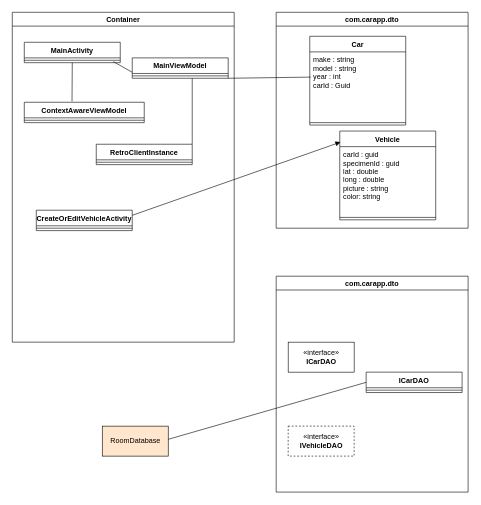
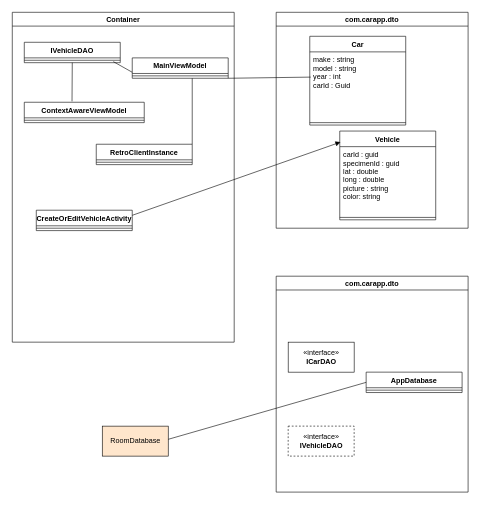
  <mxCell id="0" />
  <mxCell id="1" parent="0" />
  <mxCell id="2" value="com.carapp.dto" style="swimlane;" parent="1" vertex="1"><mxGeometry x="460" y="20" width="320" height="360" as="geometry" /></mxCell>
  <mxCell id="3" value="Car" style="swimlane;fontStyle=1;align=center;verticalAlign=top;childLayout=stackLayout;horizontal=1;startSize=26;horizontalStack=0;resizeParent=1;resizeParentMax=0;resizeLast=0;collapsible=1;marginBottom=0;" parent="2" vertex="1"><mxGeometry x="56" y="40" width="160" height="148" as="geometry" /></mxCell>
  <mxCell id="4" value="make : string&#10;model : string&#10;year : int&#10;carId : Guid" style="text;strokeColor=none;fillColor=none;align=left;verticalAlign=top;spacingLeft=4;spacingRight=4;overflow=hidden;rotatable=0;points=[[0,0.5],[1,0.5]];portConstraint=eastwest;" parent="3" vertex="1"><mxGeometry y="26" width="160" height="114" as="geometry" /></mxCell>
  <mxCell id="5" value="" style="line;strokeWidth=1;fillColor=none;align=left;verticalAlign=middle;spacingTop=-1;spacingLeft=3;spacingRight=3;rotatable=0;labelPosition=right;points=[];portConstraint=eastwest;" parent="3" vertex="1"><mxGeometry y="140" width="160" height="8" as="geometry" /></mxCell>
  <mxCell id="6" value="Vehicle" style="swimlane;fontStyle=1;align=center;verticalAlign=top;childLayout=stackLayout;horizontal=1;startSize=26;horizontalStack=0;resizeParent=1;resizeParentMax=0;resizeLast=0;collapsible=1;marginBottom=0;" parent="2" vertex="1"><mxGeometry x="106" y="198" width="160" height="148" as="geometry" /></mxCell>
  <mxCell id="7" value="carId : guid&#10;specimenId : guid&#10;lat : double&#10;long : double&#10;picture : string&#10;color: string" style="text;strokeColor=none;fillColor=none;align=left;verticalAlign=top;spacingLeft=4;spacingRight=4;overflow=hidden;rotatable=0;points=[[0,0.5],[1,0.5]];portConstraint=eastwest;" parent="6" vertex="1"><mxGeometry y="26" width="160" height="114" as="geometry" /></mxCell>
  <mxCell id="8" value="" style="line;strokeWidth=1;fillColor=none;align=left;verticalAlign=middle;spacingTop=-1;spacingLeft=3;spacingRight=3;rotatable=0;labelPosition=right;points=[];portConstraint=eastwest;" parent="6" vertex="1"><mxGeometry y="140" width="160" height="8" as="geometry" /></mxCell>
  <mxCell id="9" value="Container" style="swimlane;" parent="1" vertex="1"><mxGeometry x="20" y="20" width="370" height="550" as="geometry" /></mxCell>
- <mxCell id="10" value="MainActivity" style="swimlane;fontStyle=1;align=center;verticalAlign=top;childLayout=stackLayout;horizontal=1;startSize=26;horizontalStack=0;resizeParent=1;resizeParentMax=0;resizeLast=0;collapsible=1;marginBottom=0;" parent="9" vertex="1"><mxGeometry x="20" y="50" width="160" height="34" as="geometry" /></mxCell>
+ <mxCell id="10" value="IVehicleDAO" style="swimlane;fontStyle=1;align=center;verticalAlign=top;childLayout=stackLayout;horizontal=1;startSize=26;horizontalStack=0;resizeParent=1;resizeParentMax=0;resizeLast=0;collapsible=1;marginBottom=0;" parent="9" vertex="1"><mxGeometry x="20" y="50" width="160" height="34" as="geometry" /></mxCell>
  <mxCell id="11" value="" style="line;strokeWidth=1;fillColor=none;align=left;verticalAlign=middle;spacingTop=-1;spacingLeft=3;spacingRight=3;rotatable=0;labelPosition=right;points=[];portConstraint=eastwest;" parent="10" vertex="1"><mxGeometry y="26" width="160" height="8" as="geometry" /></mxCell>
  <mxCell id="12" value="MainViewModel&#10;" style="swimlane;fontStyle=1;align=center;verticalAlign=top;childLayout=stackLayout;horizontal=1;startSize=26;horizontalStack=0;resizeParent=1;resizeParentMax=0;resizeLast=0;collapsible=1;marginBottom=0;" parent="9" vertex="1"><mxGeometry x="200" y="76" width="160" height="34" as="geometry" /></mxCell>
  <mxCell id="13" value="" style="line;strokeWidth=1;fillColor=none;align=left;verticalAlign=middle;spacingTop=-1;spacingLeft=3;spacingRight=3;rotatable=0;labelPosition=right;points=[];portConstraint=eastwest;" parent="12" vertex="1"><mxGeometry y="26" width="160" height="8" as="geometry" /></mxCell>
  <mxCell id="14" value="ContextAwareViewModel" style="swimlane;fontStyle=1;align=center;verticalAlign=top;childLayout=stackLayout;horizontal=1;startSize=26;horizontalStack=0;resizeParent=1;resizeParentMax=0;resizeLast=0;collapsible=1;marginBottom=0;" parent="9" vertex="1"><mxGeometry x="20" y="150" width="200" height="34" as="geometry" /></mxCell>
  <mxCell id="15" value="" style="line;strokeWidth=1;fillColor=none;align=left;verticalAlign=middle;spacingTop=-1;spacingLeft=3;spacingRight=3;rotatable=0;labelPosition=right;points=[];portConstraint=eastwest;" parent="14" vertex="1"><mxGeometry y="26" width="200" height="8" as="geometry" /></mxCell>
  <mxCell id="16" value="RetroClientInstance&#10;" style="swimlane;fontStyle=1;align=center;verticalAlign=top;childLayout=stackLayout;horizontal=1;startSize=26;horizontalStack=0;resizeParent=1;resizeParentMax=0;resizeLast=0;collapsible=1;marginBottom=0;" parent="9" vertex="1"><mxGeometry x="140" y="220" width="160" height="34" as="geometry" /></mxCell>
  <mxCell id="17" value="" style="line;strokeWidth=1;fillColor=none;align=left;verticalAlign=middle;spacingTop=-1;spacingLeft=3;spacingRight=3;rotatable=0;labelPosition=right;points=[];portConstraint=eastwest;" parent="16" vertex="1"><mxGeometry y="26" width="160" height="8" as="geometry" /></mxCell>
  <mxCell id="18" value="CreateOrEditVehicleActivity&#10;" style="swimlane;fontStyle=1;align=center;verticalAlign=top;childLayout=stackLayout;horizontal=1;startSize=26;horizontalStack=0;resizeParent=1;resizeParentMax=0;resizeLast=0;collapsible=1;marginBottom=0;" parent="9" vertex="1"><mxGeometry x="40" y="330" width="160" height="34" as="geometry" /></mxCell>
  <mxCell id="19" value="" style="line;strokeWidth=1;fillColor=none;align=left;verticalAlign=middle;spacingTop=-1;spacingLeft=3;spacingRight=3;rotatable=0;labelPosition=right;points=[];portConstraint=eastwest;" parent="18" vertex="1"><mxGeometry y="26" width="160" height="8" as="geometry" /></mxCell>
  <mxCell id="20" value="" style="endArrow=none;html=1;exitX=0.928;exitY=0.783;exitDx=0;exitDy=0;exitPerimeter=0;" parent="9" source="11" edge="1"><mxGeometry width="50" height="50" relative="1" as="geometry"><mxPoint x="170" y="90" as="sourcePoint" /><mxPoint x="200" y="100" as="targetPoint" /></mxGeometry></mxCell>
  <mxCell id="21" value="" style="endArrow=none;html=1;exitX=1;exitY=0;exitDx=0;exitDy=0;" parent="9" source="16" edge="1"><mxGeometry width="50" height="50" relative="1" as="geometry"><mxPoint x="250.0" y="160" as="sourcePoint" /><mxPoint x="300" y="110" as="targetPoint" /></mxGeometry></mxCell>
  <mxCell id="22" value="" style="endArrow=none;html=1;exitX=0.398;exitY=-0.045;exitDx=0;exitDy=0;exitPerimeter=0;" parent="9" source="14" edge="1"><mxGeometry width="50" height="50" relative="1" as="geometry"><mxPoint x="50.0" y="134" as="sourcePoint" /><mxPoint x="100" y="84" as="targetPoint" /></mxGeometry></mxCell>
  <mxCell id="23" value="" style="endArrow=block;html=1;entryX=0.008;entryY=0.125;entryDx=0;entryDy=0;entryPerimeter=0;exitX=1;exitY=0.25;exitDx=0;exitDy=0;" parent="1" source="18" target="6" edge="1"><mxGeometry width="50" height="50" relative="1" as="geometry"><mxPoint x="360" y="420" as="sourcePoint" /><mxPoint x="410" y="370" as="targetPoint" /></mxGeometry></mxCell>
  <mxCell id="24" value="" style="endArrow=none;html=1;exitX=1;exitY=1;exitDx=0;exitDy=0;entryX=0.01;entryY=0.369;entryDx=0;entryDy=0;entryPerimeter=0;" parent="1" source="12" target="4" edge="1"><mxGeometry width="50" height="50" relative="1" as="geometry"><mxPoint x="466" y="160" as="sourcePoint" /><mxPoint x="516" y="110" as="targetPoint" /></mxGeometry></mxCell>
  <mxCell id="25" value="com.carapp.dto" style="swimlane;" parent="1" vertex="1"><mxGeometry x="460" y="460" width="320" height="360" as="geometry" /></mxCell>
  <mxCell id="26" value="«interface»&lt;br&gt;&lt;b&gt;ICarDAO&lt;/b&gt;" style="html=1;" parent="25" vertex="1"><mxGeometry x="20" y="110" width="110" height="50" as="geometry" /></mxCell>
  <mxCell id="27" value="«interface»&lt;br&gt;&lt;b&gt;IVehicleDAO&lt;/b&gt;" style="html=1;dashed=1;" parent="25" vertex="1"><mxGeometry x="20" y="250" width="110" height="50" as="geometry" /></mxCell>
- <mxCell id="28" value="ICarDAO&#10;" style="swimlane;fontStyle=1;align=center;verticalAlign=top;childLayout=stackLayout;horizontal=1;startSize=26;horizontalStack=0;resizeParent=1;resizeParentMax=0;resizeLast=0;collapsible=1;marginBottom=0;" parent="25" vertex="1"><mxGeometry x="150" y="160" width="160" height="34" as="geometry" /></mxCell>
+ <mxCell id="28" value="AppDatabase&#10;" style="swimlane;fontStyle=1;align=center;verticalAlign=top;childLayout=stackLayout;horizontal=1;startSize=26;horizontalStack=0;resizeParent=1;resizeParentMax=0;resizeLast=0;collapsible=1;marginBottom=0;" parent="25" vertex="1"><mxGeometry x="150" y="160" width="160" height="34" as="geometry" /></mxCell>
  <mxCell id="29" value="" style="line;strokeWidth=1;fillColor=none;align=left;verticalAlign=middle;spacingTop=-1;spacingLeft=3;spacingRight=3;rotatable=0;labelPosition=right;points=[];portConstraint=eastwest;" parent="28" vertex="1"><mxGeometry y="26" width="160" height="8" as="geometry" /></mxCell>
  <mxCell id="30" value="RoomDatabase" style="html=1;fillColor=#ffe6cc;" parent="1" vertex="1"><mxGeometry x="170" y="710" width="110" height="50" as="geometry" /></mxCell>
  <mxCell id="31" value="" style="endArrow=none;html=1;entryX=0;entryY=0.5;entryDx=0;entryDy=0;exitX=1;exitY=0.25;exitDx=0;exitDy=0;" parent="1" target="28" edge="1"><mxGeometry width="50" height="50" relative="1" as="geometry"><mxPoint x="280" y="732" as="sourcePoint" /><mxPoint x="627.28" y="610" as="targetPoint" /></mxGeometry></mxCell>
